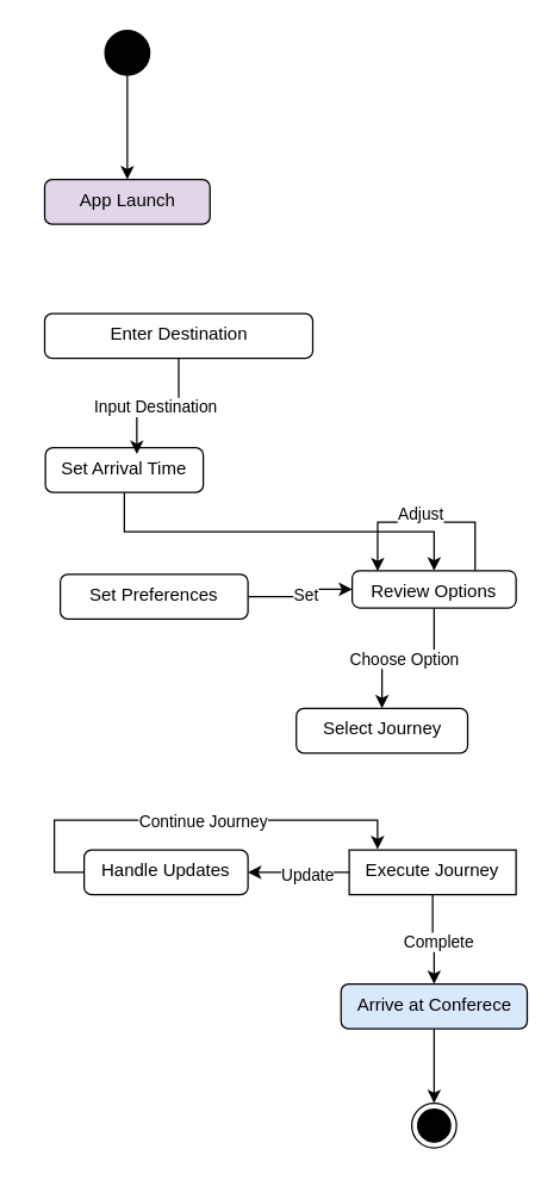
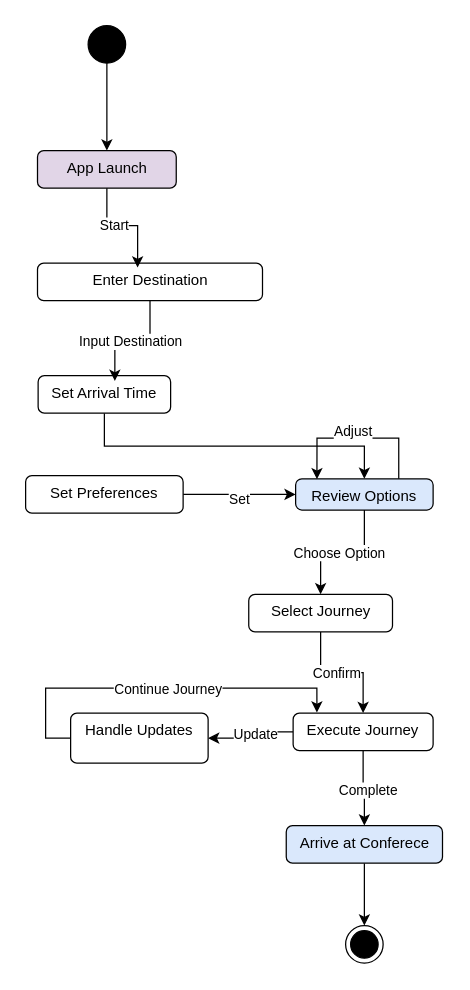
  <mxCell id="0" />
  <mxCell id="1" parent="0" />
  <mxCell id="2" style="edgeStyle=orthogonalEdgeStyle;rounded=0;orthogonalLoop=1;jettySize=auto;html=1;exitX=0.5;exitY=1;exitDx=0;exitDy=0;entryX=0.5;entryY=0;entryDx=0;entryDy=0;" edge="1" parent="1" source="3" target="4"><mxGeometry relative="1" as="geometry" /></mxCell>
  <mxCell id="3" value="" style="ellipse;fillColor=strokeColor;html=1;" vertex="1" parent="1"><mxGeometry x="70" y="20" width="30" height="30" as="geometry" /></mxCell>
  <mxCell id="4" value="App Launch" style="html=1;align=center;verticalAlign=top;rounded=1;absoluteArcSize=1;arcSize=10;dashed=0;whiteSpace=wrap;fillColor=#e1d5e7;" vertex="1" parent="1"><mxGeometry x="29.5" y="120" width="111" height="30" as="geometry" /></mxCell>
  <mxCell id="5" value="Enter Destination" style="html=1;align=center;verticalAlign=top;rounded=1;absoluteArcSize=1;arcSize=10;dashed=0;whiteSpace=wrap;" vertex="1" parent="1"><mxGeometry x="29.5" y="210" width="180" height="30" as="geometry" /></mxCell>
+ <mxCell id="6" style="edgeStyle=orthogonalEdgeStyle;rounded=0;orthogonalLoop=1;jettySize=auto;html=1;exitX=0.5;exitY=1;exitDx=0;exitDy=0;entryX=0.445;entryY=0.119;entryDx=0;entryDy=0;entryPerimeter=0;" edge="1" parent="1" source="4" target="5"><mxGeometry relative="1" as="geometry" /></mxCell>
+ <mxCell id="7" value="Start" style="edgeLabel;html=1;align=center;verticalAlign=middle;resizable=0;points=[];" vertex="1" connectable="0" parent="6"><mxGeometry x="-0.21" y="1" relative="1" as="geometry"><mxPoint as="offset" /></mxGeometry></mxCell>
  <mxCell id="8" style="edgeStyle=orthogonalEdgeStyle;rounded=0;orthogonalLoop=1;jettySize=auto;html=1;exitX=0.5;exitY=1;exitDx=0;exitDy=0;" edge="1" parent="1" source="9" target="17"><mxGeometry relative="1" as="geometry" /></mxCell>
  <mxCell id="9" value="Set Arrival Time" style="html=1;align=center;verticalAlign=top;rounded=1;absoluteArcSize=1;arcSize=10;dashed=0;whiteSpace=wrap;" vertex="1" parent="1"><mxGeometry x="30" y="300" width="106" height="30" as="geometry" /></mxCell>
  <mxCell id="10" style="edgeStyle=orthogonalEdgeStyle;rounded=0;orthogonalLoop=1;jettySize=auto;html=1;exitX=0.5;exitY=1;exitDx=0;exitDy=0;entryX=0.579;entryY=0.141;entryDx=0;entryDy=0;entryPerimeter=0;" edge="1" parent="1" source="5" target="9"><mxGeometry relative="1" as="geometry" /></mxCell>
  <mxCell id="11" value="Input Destination" style="edgeLabel;html=1;align=center;verticalAlign=middle;resizable=0;points=[];" vertex="1" connectable="0" parent="10"><mxGeometry x="-0.002" y="1" relative="1" as="geometry"><mxPoint y="1" as="offset" /></mxGeometry></mxCell>
  <mxCell id="12" style="edgeStyle=orthogonalEdgeStyle;rounded=0;orthogonalLoop=1;jettySize=auto;html=1;exitX=1;exitY=0.5;exitDx=0;exitDy=0;" edge="1" parent="1" source="14" target="17"><mxGeometry relative="1" as="geometry" /></mxCell>
  <mxCell id="13" value="Set" style="edgeLabel;html=1;align=center;verticalAlign=middle;resizable=0;points=[];" vertex="1" connectable="0" parent="12"><mxGeometry x="-0.019" y="-3" relative="1" as="geometry"><mxPoint as="offset" /></mxGeometry></mxCell>
- <mxCell id="14" value="Set Preferences" style="html=1;align=center;verticalAlign=top;rounded=1;absoluteArcSize=1;arcSize=10;dashed=0;whiteSpace=wrap;" vertex="1" parent="1"><mxGeometry x="40" y="385" width="126" height="30" as="geometry" /></mxCell>
+ <mxCell id="14" value="Set Preferences" style="html=1;align=center;verticalAlign=top;rounded=1;absoluteArcSize=1;arcSize=10;dashed=0;whiteSpace=wrap;" vertex="1" parent="1"><mxGeometry x="20" y="380" width="126" height="30" as="geometry" /></mxCell>
  <mxCell id="15" style="edgeStyle=orthogonalEdgeStyle;rounded=0;orthogonalLoop=1;jettySize=auto;html=1;exitX=0.5;exitY=1;exitDx=0;exitDy=0;entryX=0.5;entryY=0;entryDx=0;entryDy=0;" edge="1" parent="1" source="17" target="22"><mxGeometry relative="1" as="geometry" /></mxCell>
  <mxCell id="16" value="Choose Option" style="edgeLabel;html=1;align=center;verticalAlign=middle;resizable=0;points=[];" vertex="1" connectable="0" parent="15"><mxGeometry x="0.057" relative="1" as="geometry"><mxPoint as="offset" /></mxGeometry></mxCell>
- <mxCell id="17" value="Review Options" style="html=1;align=center;verticalAlign=top;rounded=1;absoluteArcSize=1;arcSize=10;dashed=0;whiteSpace=wrap;" vertex="1" parent="1"><mxGeometry x="236" y="382.5" width="110" height="25" as="geometry" /></mxCell>
+ <mxCell id="17" value="Review Options" style="html=1;align=center;verticalAlign=top;rounded=1;absoluteArcSize=1;arcSize=10;dashed=0;whiteSpace=wrap;fillColor=#dae8fc;" vertex="1" parent="1"><mxGeometry x="236" y="382.5" width="110" height="25" as="geometry" /></mxCell>
  <mxCell id="18" style="edgeStyle=orthogonalEdgeStyle;rounded=0;orthogonalLoop=1;jettySize=auto;html=1;exitX=0.75;exitY=0;exitDx=0;exitDy=0;entryX=0.155;entryY=0.015;entryDx=0;entryDy=0;entryPerimeter=0;" edge="1" parent="1" source="17" target="17"><mxGeometry relative="1" as="geometry"><Array as="points"><mxPoint x="319" y="350" /><mxPoint x="253" y="350" /></Array></mxGeometry></mxCell>
  <mxCell id="19" value="Adjust" style="edgeLabel;html=1;align=center;verticalAlign=middle;resizable=0;points=[];" vertex="1" connectable="0" parent="18"><mxGeometry x="0.074" y="-6" relative="1" as="geometry"><mxPoint as="offset" /></mxGeometry></mxCell>
+ <mxCell id="20" style="edgeStyle=orthogonalEdgeStyle;rounded=0;orthogonalLoop=1;jettySize=auto;html=1;exitX=0.5;exitY=1;exitDx=0;exitDy=0;entryX=0.5;entryY=0;entryDx=0;entryDy=0;" edge="1" parent="1" source="22" target="27"><mxGeometry relative="1" as="geometry" /></mxCell>
+ <mxCell id="21" value="Confirm" style="edgeLabel;html=1;align=center;verticalAlign=middle;resizable=0;points=[];" vertex="1" connectable="0" parent="20"><mxGeometry x="-0.089" relative="1" as="geometry"><mxPoint as="offset" /></mxGeometry></mxCell>
  <mxCell id="22" value="Select Journey" style="html=1;align=center;verticalAlign=top;rounded=1;absoluteArcSize=1;arcSize=10;dashed=0;whiteSpace=wrap;" vertex="1" parent="1"><mxGeometry x="198.5" y="475" width="115" height="30" as="geometry" /></mxCell>
  <mxCell id="23" style="edgeStyle=orthogonalEdgeStyle;rounded=0;orthogonalLoop=1;jettySize=auto;html=1;exitX=0.5;exitY=1;exitDx=0;exitDy=0;entryX=0.5;entryY=0;entryDx=0;entryDy=0;" edge="1" parent="1" source="27" target="29"><mxGeometry relative="1" as="geometry" /></mxCell>
  <mxCell id="24" value="Complete" style="edgeLabel;html=1;align=center;verticalAlign=middle;resizable=0;points=[];" vertex="1" connectable="0" parent="23"><mxGeometry x="0.054" y="2" relative="1" as="geometry"><mxPoint as="offset" /></mxGeometry></mxCell>
  <mxCell id="25" style="edgeStyle=orthogonalEdgeStyle;rounded=0;orthogonalLoop=1;jettySize=auto;html=1;exitX=0;exitY=0.5;exitDx=0;exitDy=0;entryX=1;entryY=0.5;entryDx=0;entryDy=0;" edge="1" parent="1" source="27" target="31"><mxGeometry relative="1" as="geometry" /></mxCell>
  <mxCell id="26" value="Update" style="edgeLabel;html=1;align=center;verticalAlign=middle;resizable=0;points=[];" vertex="1" connectable="0" parent="25"><mxGeometry x="-0.141" y="1" relative="1" as="geometry"><mxPoint as="offset" /></mxGeometry></mxCell>
- <mxCell id="27" value="Execute Journey" style="html=1;align=center;verticalAlign=top;absoluteArcSize=1;arcSize=10;dashed=0;whiteSpace=wrap;rounded=0;" vertex="1" parent="1"><mxGeometry x="234" y="570" width="112" height="30" as="geometry" /></mxCell>
+ <mxCell id="27" value="Execute Journey" style="html=1;align=center;verticalAlign=top;rounded=1;absoluteArcSize=1;arcSize=10;dashed=0;whiteSpace=wrap;" vertex="1" parent="1"><mxGeometry x="234" y="570" width="112" height="30" as="geometry" /></mxCell>
  <mxCell id="28" style="edgeStyle=orthogonalEdgeStyle;rounded=0;orthogonalLoop=1;jettySize=auto;html=1;exitX=0.5;exitY=1;exitDx=0;exitDy=0;entryX=0.5;entryY=0;entryDx=0;entryDy=0;" edge="1" parent="1" source="29" target="30"><mxGeometry relative="1" as="geometry" /></mxCell>
  <mxCell id="29" value="Arrive at Conferece" style="html=1;align=center;verticalAlign=top;rounded=1;absoluteArcSize=1;arcSize=10;dashed=0;whiteSpace=wrap;fillColor=#dae8fc;" vertex="1" parent="1"><mxGeometry x="228.5" y="660" width="125" height="30" as="geometry" /></mxCell>
  <mxCell id="30" value="" style="ellipse;html=1;shape=endState;fillColor=strokeColor;" vertex="1" parent="1"><mxGeometry x="276" y="740" width="30" height="30" as="geometry" /></mxCell>
- <mxCell id="31" value="Handle Updates" style="html=1;align=center;verticalAlign=top;rounded=1;absoluteArcSize=1;arcSize=10;dashed=0;whiteSpace=wrap;" vertex="1" parent="1"><mxGeometry x="56" y="570" width="110" height="30" as="geometry" /></mxCell>
+ <mxCell id="31" value="Handle Updates" style="html=1;align=center;verticalAlign=top;rounded=1;absoluteArcSize=1;arcSize=10;dashed=0;whiteSpace=wrap;" vertex="1" parent="1"><mxGeometry x="56" y="570" width="110" height="40" as="geometry" /></mxCell>
  <mxCell id="32" style="edgeStyle=orthogonalEdgeStyle;rounded=0;orthogonalLoop=1;jettySize=auto;html=1;exitX=0;exitY=0.5;exitDx=0;exitDy=0;entryX=0.17;entryY=-0.016;entryDx=0;entryDy=0;entryPerimeter=0;" edge="1" parent="1" source="31" target="27"><mxGeometry relative="1" as="geometry" /></mxCell>
  <mxCell id="33" value="Continue Journey" style="edgeLabel;html=1;align=center;verticalAlign=middle;resizable=0;points=[];" vertex="1" connectable="0" parent="32"><mxGeometry x="0.032" y="-8" relative="1" as="geometry"><mxPoint x="4" y="-8" as="offset" /></mxGeometry></mxCell>
